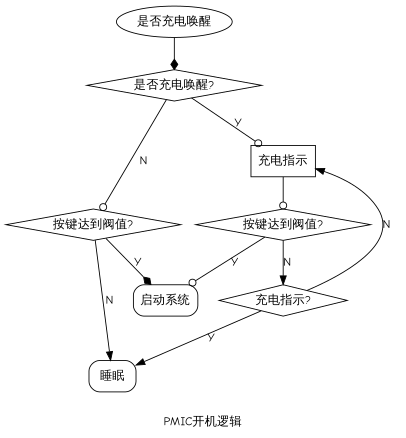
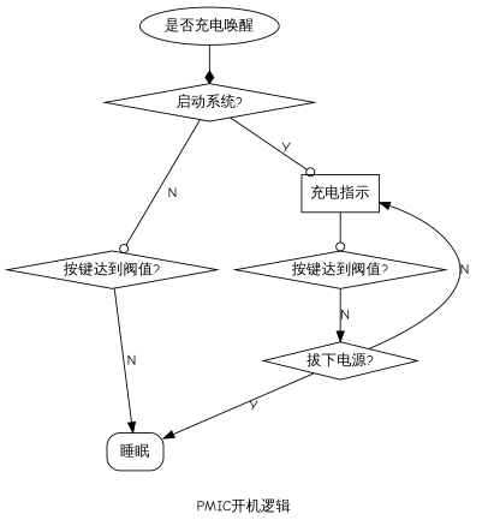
  digraph {
    fontname="Comic Neue"
    label="PMIC开机逻辑"
    node [fontname="Comic Neue" shape=diamond]
    edge [arrowhead=odot fontname="Comic Neue"]
    n1 [label="是否充电唤醒" shape=""]
-   n2 [label="是否充电唤醒?"]
+   n2 [label="启动系统?"]
    n3 [label="充电指示" shape=rectangle]
    n4 [label="按键达到阀值?"]
    n5 [label="按键达到阀值?"]
-   n6 [label="启动系统" shape=rectangle style=rounded]
    n7 [label="睡眠" shape=rectangle style=rounded]
-   n8 [label="充电指示?"]
+   n8 [label="拔下电源?"]
    n1 -> n2 [arrowhead=diamond]
    n2 -> n3 [label=Y]
    n2 -> n4 [label=N]
    n3 -> n5
-   n4 -> n6 [arrowhead=diamond label=Y]
    n4 -> n7 [arrowhead=normal label=N]
-   n5 -> n6 [label=Y]
    n5 -> n8 [arrowhead=normal label=N]
    n8 -> n3 [arrowhead=normal label=N]
    n8 -> n7 [arrowhead=normal label=Y]
  }
